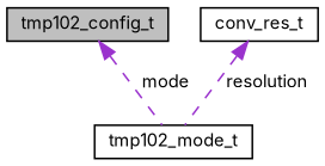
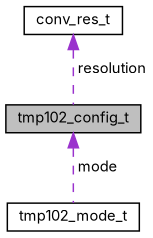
  digraph {
    fontname=Inter
    node [color=black fillcolor=white fontname=Inter fontsize=10 shape=record style=filled]
    edge [color=darkorchid3 dir=back fontname=Inter fontsize=10 labelfontname=Helvetica labelfontsize=10 style=dashed]
    n1 [fillcolor=grey75 fontcolor=black height=0.2 label=tmp102_config_t width=0.4]
    n2 [height=0.2 label=tmp102_mode_t width=0.4]
    n3 [height=0.2 label=conv_res_t width=0.4]
    n1 -> n2 [label=" mode"]
-   n3 -> n2 [label=" resolution"]
+   n3 -> n1 [label=" resolution"]
  }
